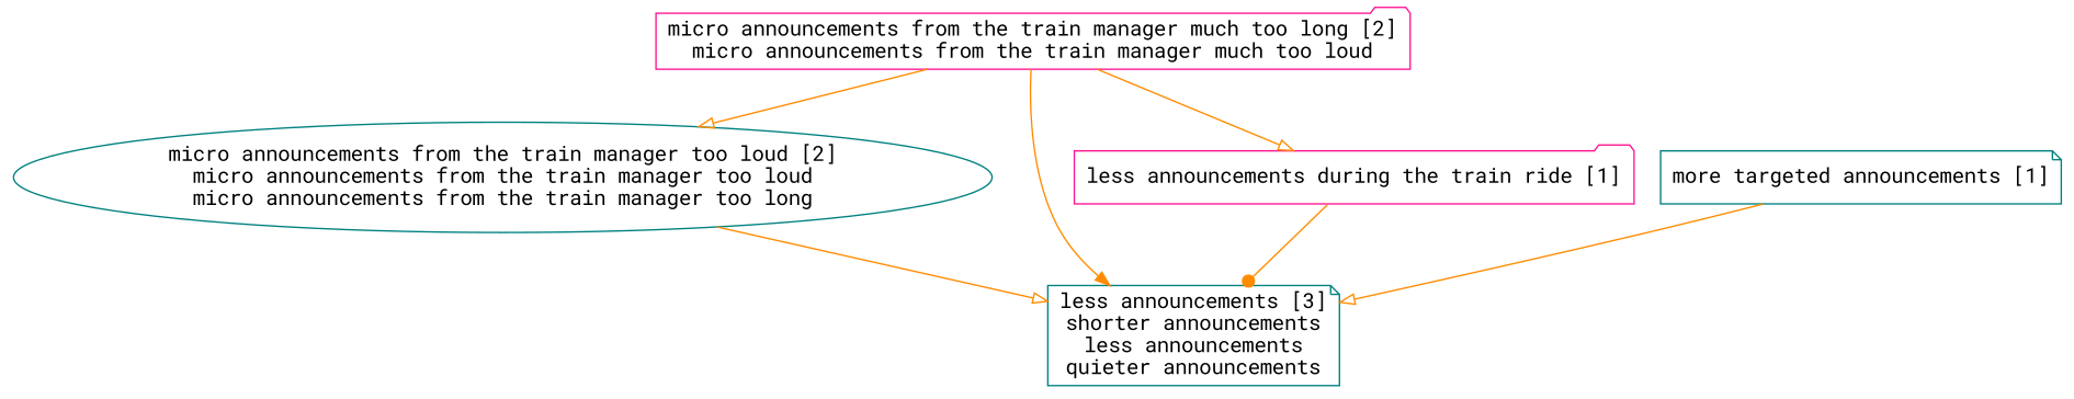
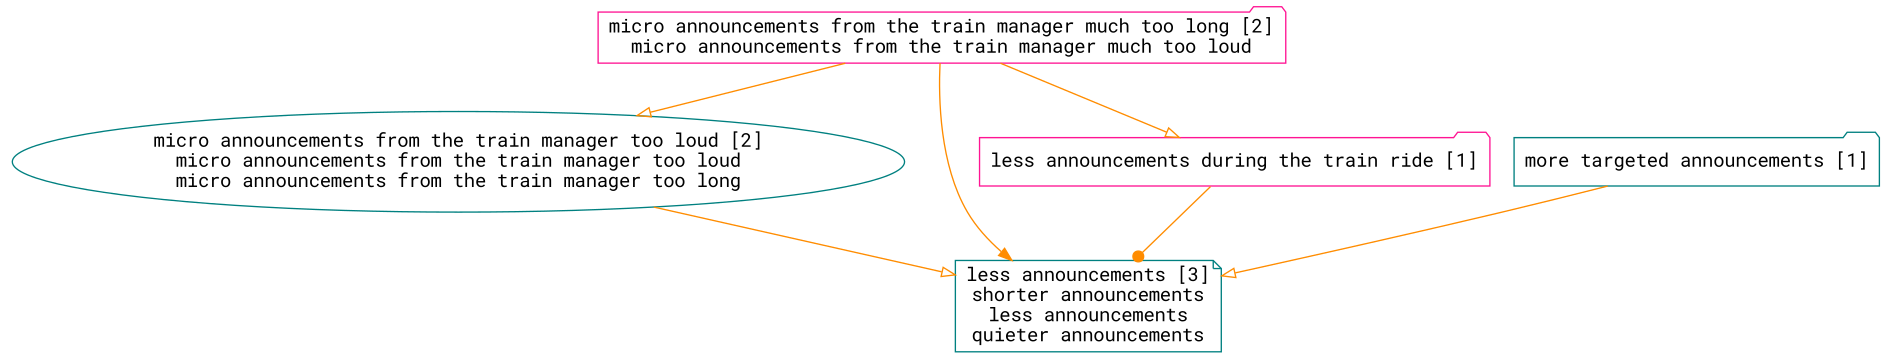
  digraph {
    fontname="Roboto Mono"
    node [color=teal shape=note fontname="Roboto Mono"]
    edge [color=darkorange arrowhead=onormal fontname="Roboto Mono"]
    "micro announcements from the train manager too loud [2]\nmicro announcements from the train manager too loud\nmicro announcements from the train manager too long" [shape=ellipse]
    "less announcements [3]\nshorter announcements\nless announcements\nquieter announcements"
    "micro announcements from the train manager much too long [2]\nmicro announcements from the train manager much too loud" [color=deeppink shape=folder]
    "less announcements during the train ride [1]" [color=deeppink shape=folder]
-   "more targeted announcements [1]"
+   "more targeted announcements [1]" [shape=folder]
    "micro announcements from the train manager too loud [2]\nmicro announcements from the train manager too loud\nmicro announcements from the train manager too long" -> "less announcements [3]\nshorter announcements\nless announcements\nquieter announcements"
    "micro announcements from the train manager much too long [2]\nmicro announcements from the train manager much too loud" -> "micro announcements from the train manager too loud [2]\nmicro announcements from the train manager too loud\nmicro announcements from the train manager too long"
    "micro announcements from the train manager much too long [2]\nmicro announcements from the train manager much too loud" -> "less announcements [3]\nshorter announcements\nless announcements\nquieter announcements" [arrowhead=normal]
    "micro announcements from the train manager much too long [2]\nmicro announcements from the train manager much too loud" -> "less announcements during the train ride [1]"
    "less announcements during the train ride [1]" -> "less announcements [3]\nshorter announcements\nless announcements\nquieter announcements" [arrowhead=dot]
    "more targeted announcements [1]" -> "less announcements [3]\nshorter announcements\nless announcements\nquieter announcements"
  }
